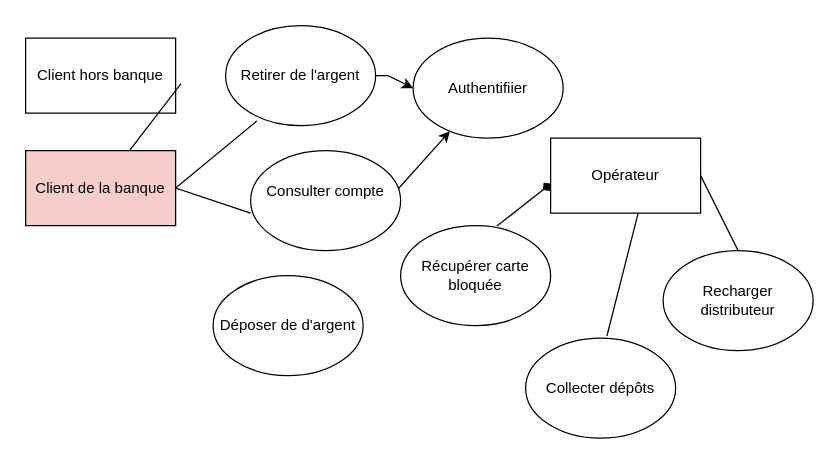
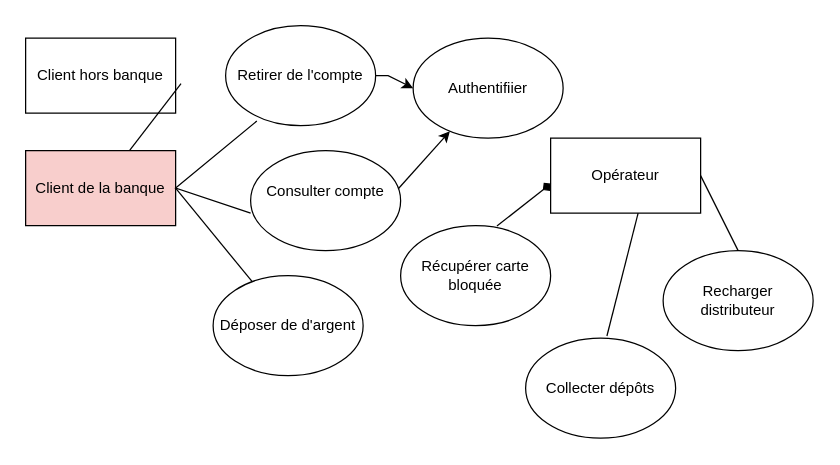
  <mxCell id="0" />
  <mxCell id="1" parent="0" />
  <mxCell id="2" value="Client de la banque" style="rounded=0;whiteSpace=wrap;html=1;fillColor=#f8cecc;" vertex="1" parent="1"><mxGeometry x="20" y="120" width="120" height="60" as="geometry" /></mxCell>
  <mxCell id="3" value="Client hors banque" style="rounded=0;whiteSpace=wrap;html=1;" vertex="1" parent="1"><mxGeometry x="20" y="30" width="120" height="60" as="geometry" /></mxCell>
- <mxCell id="4" value="Retirer de l'argent" style="ellipse;whiteSpace=wrap;html=1;" vertex="1" parent="1"><mxGeometry x="180" y="20" width="120" height="80" as="geometry" /></mxCell>
+ <mxCell id="4" value="Retirer de l'compte" style="ellipse;whiteSpace=wrap;html=1;" vertex="1" parent="1"><mxGeometry x="180" y="20" width="120" height="80" as="geometry" /></mxCell>
  <mxCell id="5" value="&lt;div&gt;Consulter compte&lt;/div&gt;&lt;div&gt;&lt;br&gt;&lt;/div&gt;" style="ellipse;whiteSpace=wrap;html=1;" vertex="1" parent="1"><mxGeometry x="200" y="120" width="120" height="80" as="geometry" /></mxCell>
  <mxCell id="6" value="Déposer de d'argent" style="ellipse;whiteSpace=wrap;html=1;" vertex="1" parent="1"><mxGeometry x="170" y="220" width="120" height="80" as="geometry" /></mxCell>
  <mxCell id="7" value="" style="endArrow=none;html=1;rounded=0;entryX=0.208;entryY=0.954;entryDx=0;entryDy=0;entryPerimeter=0;" edge="1" parent="1" target="4"><mxGeometry width="50" height="50" relative="1" as="geometry"><mxPoint x="200" y="170" as="sourcePoint" /><mxPoint x="320" y="160" as="targetPoint" /><Array as="points"><mxPoint x="140" y="150" /></Array></mxGeometry></mxCell>
  <mxCell id="8" value="" style="endArrow=none;html=1;rounded=0;exitX=1.036;exitY=0.606;exitDx=0;exitDy=0;exitPerimeter=0;" edge="1" parent="1" source="3" target="2"><mxGeometry width="50" height="50" relative="1" as="geometry"><mxPoint x="270" y="210" as="sourcePoint" /><mxPoint x="320" y="160" as="targetPoint" /></mxGeometry></mxCell>
+ <mxCell id="9" value="" style="endArrow=none;html=1;rounded=0;exitX=1;exitY=0.5;exitDx=0;exitDy=0;" edge="1" parent="1" source="2" target="6"><mxGeometry width="50" height="50" relative="1" as="geometry"><mxPoint x="270" y="210" as="sourcePoint" /><mxPoint x="320" y="160" as="targetPoint" /></mxGeometry></mxCell>
  <mxCell id="10" value="Authentifiier" style="ellipse;whiteSpace=wrap;html=1;" vertex="1" parent="1"><mxGeometry x="330" y="30" width="120" height="80" as="geometry" /></mxCell>
  <mxCell id="11" value="" style="endArrow=classic;html=1;rounded=0;exitX=1;exitY=0.5;exitDx=0;exitDy=0;" edge="1" parent="1" source="4"><mxGeometry width="50" height="50" relative="1" as="geometry"><mxPoint x="280" y="120" as="sourcePoint" /><mxPoint x="330" y="70" as="targetPoint" /><Array as="points"><mxPoint x="310" y="60" /></Array></mxGeometry></mxCell>
  <mxCell id="12" value="" style="endArrow=classic;html=1;rounded=0;exitX=0.986;exitY=0.379;exitDx=0;exitDy=0;exitPerimeter=0;" edge="1" parent="1" source="5" target="10"><mxGeometry width="50" height="50" relative="1" as="geometry"><mxPoint x="270" y="250" as="sourcePoint" /><mxPoint x="320" y="200" as="targetPoint" /></mxGeometry></mxCell>
  <mxCell id="13" value="Opérateur" style="rounded=0;whiteSpace=wrap;html=1;" vertex="1" parent="1"><mxGeometry x="440" y="110" width="120" height="60" as="geometry" /></mxCell>
  <mxCell id="14" value="&lt;div&gt;Récupérer carte&lt;/div&gt;&lt;div&gt;bloquée&lt;br&gt;&lt;/div&gt;" style="ellipse;whiteSpace=wrap;html=1;" vertex="1" parent="1"><mxGeometry x="320" y="180" width="120" height="80" as="geometry" /></mxCell>
  <mxCell id="15" value="Collecter dépôts" style="ellipse;whiteSpace=wrap;html=1;" vertex="1" parent="1"><mxGeometry x="420" y="270" width="120" height="80" as="geometry" /></mxCell>
  <mxCell id="16" value="&lt;div&gt;Recharger &lt;br&gt;&lt;/div&gt;&lt;div&gt;distributeur&lt;br&gt;&lt;/div&gt;" style="ellipse;whiteSpace=wrap;html=1;" vertex="1" parent="1"><mxGeometry x="530" y="200" width="120" height="80" as="geometry" /></mxCell>
  <mxCell id="17" value="" style="endArrow=diamond;html=1;rounded=0;entryX=0.003;entryY=0.606;entryDx=0;entryDy=0;entryPerimeter=0;exitX=0.642;exitY=0.004;exitDx=0;exitDy=0;exitPerimeter=0;" edge="1" parent="1" source="14" target="13"><mxGeometry width="50" height="50" relative="1" as="geometry"><mxPoint x="310" y="210" as="sourcePoint" /><mxPoint x="360" y="160" as="targetPoint" /></mxGeometry></mxCell>
  <mxCell id="18" value="" style="endArrow=none;html=1;rounded=0;entryX=1;entryY=0.5;entryDx=0;entryDy=0;exitX=0.5;exitY=0;exitDx=0;exitDy=0;" edge="1" parent="1" source="16" target="13"><mxGeometry width="50" height="50" relative="1" as="geometry"><mxPoint x="600" y="190" as="sourcePoint" /><mxPoint x="360" y="160" as="targetPoint" /></mxGeometry></mxCell>
  <mxCell id="19" value="" style="endArrow=none;html=1;rounded=0;exitX=0.542;exitY=-0.021;exitDx=0;exitDy=0;exitPerimeter=0;" edge="1" parent="1" source="15"><mxGeometry width="50" height="50" relative="1" as="geometry"><mxPoint x="460" y="220" as="sourcePoint" /><mxPoint x="510" y="170" as="targetPoint" /></mxGeometry></mxCell>
